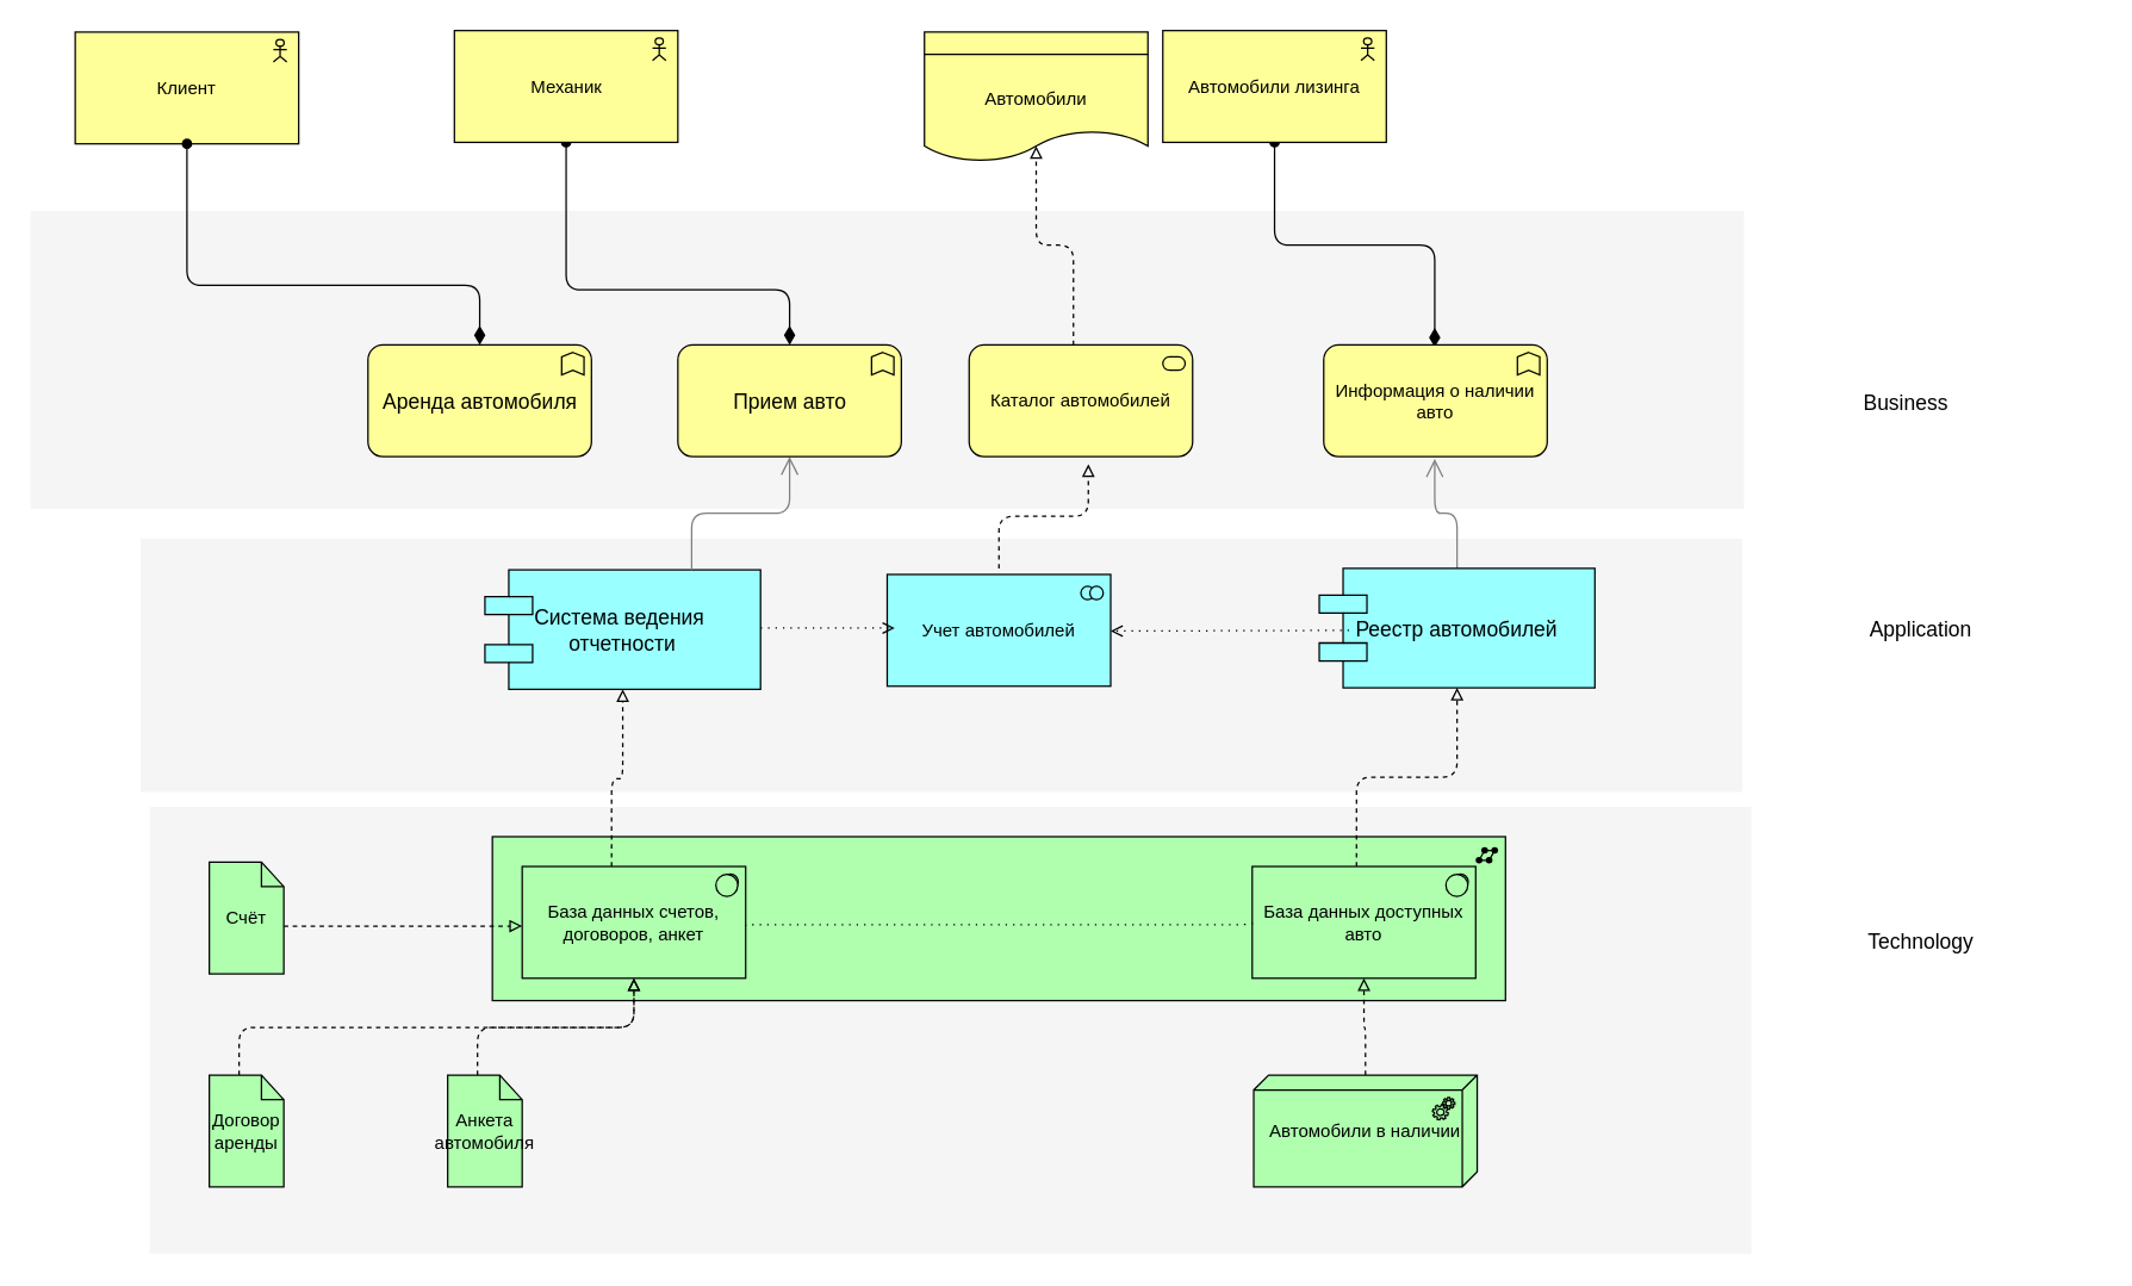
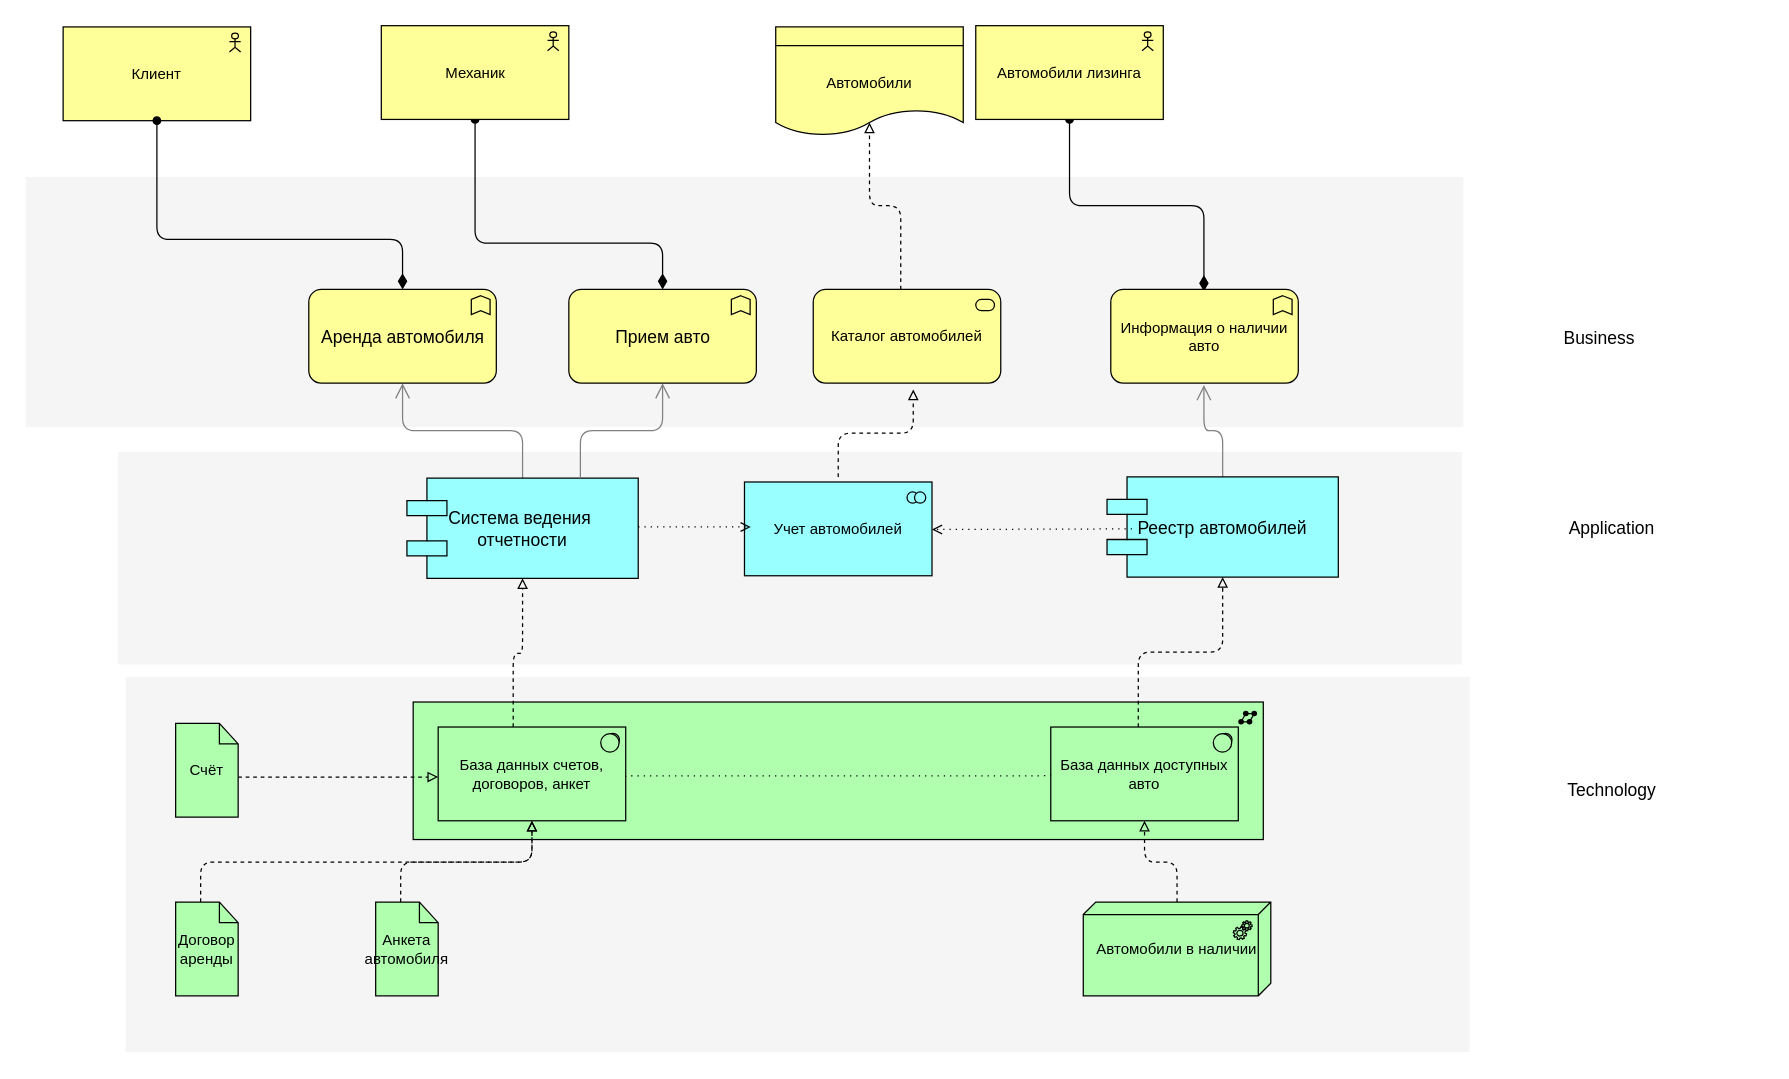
  <mxCell id="0" />
  <mxCell id="1" parent="0" />
  <mxCell id="2" value="" style="whiteSpace=wrap;html=1;strokeColor=none;strokeWidth=1;fillColor=#f5f5f5;fontSize=14;" vertex="1" parent="1"><mxGeometry x="100" y="541" width="1075" height="300" as="geometry" /></mxCell>
  <mxCell id="3" value="" style="whiteSpace=wrap;html=1;strokeColor=none;strokeWidth=1;fillColor=#f5f5f5;fontSize=14;" vertex="1" parent="1"><mxGeometry x="94" y="361" width="1075" height="170" as="geometry" /></mxCell>
  <mxCell id="4" value="" style="whiteSpace=wrap;html=1;strokeColor=none;strokeWidth=1;fillColor=#f5f5f5;fontSize=14;" vertex="1" parent="1"><mxGeometry x="20" y="141" width="1150" height="200" as="geometry" /></mxCell>
+ <mxCell id="5" style="edgeStyle=elbowEdgeStyle;rounded=1;elbow=vertical;html=1;startSize=10;endArrow=open;endFill=0;endSize=10;jettySize=auto;orthogonalLoop=1;strokeColor=#808080;fontSize=14;" edge="1" parent="1" source="6" target="10"><mxGeometry relative="1" as="geometry" /></mxCell>
  <mxCell id="6" value="Система ведения &#10;отчетности" style="shape=component;align=center;fillColor=#99ffff;gradientColor=none;fontSize=14;" vertex="1" parent="1"><mxGeometry x="325" y="382" width="185" height="80" as="geometry" /></mxCell>
  <mxCell id="7" style="edgeStyle=elbowEdgeStyle;rounded=1;elbow=vertical;html=1;startSize=10;endArrow=open;endFill=0;endSize=10;jettySize=auto;orthogonalLoop=1;strokeColor=#808080;fontSize=14;exitX=0.75;exitY=0;exitDx=0;exitDy=0;" edge="1" parent="1" source="6"><mxGeometry relative="1" as="geometry"><mxPoint x="529.5" y="381" as="sourcePoint" /><mxPoint x="529.5" y="306" as="targetPoint" /></mxGeometry></mxCell>
  <mxCell id="8" style="edgeStyle=elbowEdgeStyle;rounded=1;elbow=vertical;html=1;startSize=10;endArrow=open;endFill=0;endSize=10;jettySize=auto;orthogonalLoop=1;strokeColor=#808080;fontSize=14;" edge="1" parent="1" source="9"><mxGeometry relative="1" as="geometry"><mxPoint x="962.5" y="307.5" as="targetPoint" /></mxGeometry></mxCell>
  <mxCell id="9" value="Реестр автомобилей" style="shape=component;align=center;fillColor=#99ffff;gradientColor=none;fontSize=14;" vertex="1" parent="1"><mxGeometry x="885" y="381" width="185" height="80" as="geometry" /></mxCell>
  <mxCell id="10" value="Аренда автомобиля" style="html=1;whiteSpace=wrap;fillColor=#ffff99;shape=mxgraph.archimate3.application;appType=func;archiType=rounded;fontSize=14;" vertex="1" parent="1"><mxGeometry x="246.5" y="231" width="150" height="75" as="geometry" /></mxCell>
  <mxCell id="11" value="Technology" style="text;html=1;strokeColor=none;fillColor=none;align=center;verticalAlign=middle;whiteSpace=wrap;fontSize=14;" vertex="1" parent="1"><mxGeometry x="1169" y="622" width="240" height="20" as="geometry" /></mxCell>
  <mxCell id="12" value="Application" style="text;html=1;strokeColor=none;fillColor=none;align=center;verticalAlign=middle;whiteSpace=wrap;fontSize=14;" vertex="1" parent="1"><mxGeometry x="1169" y="412" width="240" height="20" as="geometry" /></mxCell>
  <mxCell id="13" value="Business" style="text;html=1;strokeColor=none;fillColor=none;align=center;verticalAlign=middle;whiteSpace=wrap;fontSize=14;" vertex="1" parent="1"><mxGeometry x="1159" y="260" width="240" height="20" as="geometry" /></mxCell>
  <mxCell id="14" value="Клиент" style="html=1;outlineConnect=0;whiteSpace=wrap;fillColor=#ffff99;shape=mxgraph.archimate3.application;appType=actor;archiType=square;" vertex="1" parent="1"><mxGeometry x="50" y="21" width="150" height="75" as="geometry" /></mxCell>
  <mxCell id="15" value="" style="html=1;endArrow=diamondThin;endFill=1;edgeStyle=elbowEdgeStyle;elbow=vertical;endSize=10;exitX=0.5;exitY=1;exitDx=0;exitDy=0;exitPerimeter=0;startArrow=oval;startFill=1;entryX=0.5;entryY=0;entryDx=0;entryDy=0;entryPerimeter=0;" edge="1" parent="1" source="14" target="10"><mxGeometry width="160" relative="1" as="geometry"><mxPoint x="130" y="101" as="sourcePoint" /><mxPoint x="290" y="101" as="targetPoint" /><Array as="points"><mxPoint x="125" y="191" /></Array></mxGeometry></mxCell>
  <mxCell id="16" value="Прием авто" style="html=1;whiteSpace=wrap;fillColor=#ffff99;shape=mxgraph.archimate3.application;appType=func;archiType=rounded;fontSize=14;" vertex="1" parent="1"><mxGeometry x="454.5" y="231" width="150" height="75" as="geometry" /></mxCell>
  <mxCell id="17" value="Каталог автомобилей" style="html=1;outlineConnect=0;whiteSpace=wrap;fillColor=#ffff99;shape=mxgraph.archimate3.application;appType=serv;archiType=rounded;" vertex="1" parent="1"><mxGeometry x="650" y="231" width="150" height="75" as="geometry" /></mxCell>
  <mxCell id="18" value="" style="html=1;endArrow=diamondThin;endFill=1;edgeStyle=elbowEdgeStyle;elbow=vertical;endSize=10;entryX=0.5;entryY=0;entryDx=0;entryDy=0;entryPerimeter=0;startArrow=oval;startFill=1;exitX=0.5;exitY=1;exitDx=0;exitDy=0;exitPerimeter=0;" edge="1" parent="1" source="42"><mxGeometry width="160" relative="1" as="geometry"><mxPoint x="860" y="121" as="sourcePoint" /><mxPoint x="962.5" y="232.5" as="targetPoint" /></mxGeometry></mxCell>
  <mxCell id="19" value="" style="html=1;outlineConnect=0;whiteSpace=wrap;fillColor=#AFFFAF;shape=mxgraph.archimate3.application;appType=netw;archiType=square;" vertex="1" parent="1"><mxGeometry x="330" y="561" width="680" height="110" as="geometry" /></mxCell>
  <mxCell id="20" value="База данных счетов, договоров, анкет" style="html=1;outlineConnect=0;whiteSpace=wrap;fillColor=#AFFFAF;shape=mxgraph.archimate3.application;appType=sysSw;archiType=square;" vertex="1" parent="1"><mxGeometry x="350" y="581" width="150" height="75" as="geometry" /></mxCell>
  <mxCell id="21" value="База данных доступных авто" style="html=1;outlineConnect=0;whiteSpace=wrap;fillColor=#AFFFAF;shape=mxgraph.archimate3.application;appType=sysSw;archiType=square;" vertex="1" parent="1"><mxGeometry x="840" y="581" width="150" height="75" as="geometry" /></mxCell>
  <mxCell id="22" value="" style="edgeStyle=elbowEdgeStyle;html=1;endArrow=block;elbow=vertical;endFill=0;dashed=1;entryX=0.5;entryY=1;entryDx=0;entryDy=0;" edge="1" parent="1" target="6"><mxGeometry width="160" relative="1" as="geometry"><mxPoint x="410" y="581" as="sourcePoint" /><mxPoint x="570" y="581" as="targetPoint" /></mxGeometry></mxCell>
  <mxCell id="23" value="" style="edgeStyle=elbowEdgeStyle;html=1;endArrow=block;elbow=vertical;endFill=0;dashed=1;" edge="1" parent="1" target="9"><mxGeometry width="160" relative="1" as="geometry"><mxPoint x="910" y="581" as="sourcePoint" /><mxPoint x="1070" y="581" as="targetPoint" /></mxGeometry></mxCell>
  <mxCell id="24" value="Счёт" style="html=1;outlineConnect=0;whiteSpace=wrap;fillColor=#AFFFAF;shape=mxgraph.archimate3.artifact;" vertex="1" parent="1"><mxGeometry x="140" y="578" width="50" height="75" as="geometry" /></mxCell>
  <mxCell id="25" value="Договор аренды" style="html=1;outlineConnect=0;whiteSpace=wrap;fillColor=#AFFFAF;shape=mxgraph.archimate3.artifact;" vertex="1" parent="1"><mxGeometry x="140" y="721" width="50" height="75" as="geometry" /></mxCell>
  <mxCell id="26" value="Анкета автомобиля" style="html=1;outlineConnect=0;whiteSpace=wrap;fillColor=#AFFFAF;shape=mxgraph.archimate3.artifact;" vertex="1" parent="1"><mxGeometry x="300" y="721" width="50" height="75" as="geometry" /></mxCell>
  <mxCell id="27" value="" style="edgeStyle=elbowEdgeStyle;html=1;endArrow=none;elbow=vertical;dashed=1;startFill=0;dashPattern=1 4;entryX=0;entryY=0.5;entryDx=0;entryDy=0;entryPerimeter=0;" edge="1" parent="1" target="21"><mxGeometry width="160" relative="1" as="geometry"><mxPoint x="500" y="621" as="sourcePoint" /><mxPoint x="660" y="621" as="targetPoint" /></mxGeometry></mxCell>
  <mxCell id="28" value="" style="edgeStyle=elbowEdgeStyle;html=1;endArrow=block;elbow=vertical;endFill=0;dashed=1;" edge="1" parent="1"><mxGeometry width="160" relative="1" as="geometry"><mxPoint x="190" y="621" as="sourcePoint" /><mxPoint x="350" y="621" as="targetPoint" /></mxGeometry></mxCell>
  <mxCell id="29" value="" style="edgeStyle=elbowEdgeStyle;html=1;endArrow=block;elbow=vertical;endFill=0;dashed=1;entryX=0.5;entryY=1;entryDx=0;entryDy=0;entryPerimeter=0;" edge="1" parent="1" target="20"><mxGeometry width="160" relative="1" as="geometry"><mxPoint x="160" y="721" as="sourcePoint" /><mxPoint x="320" y="721" as="targetPoint" /></mxGeometry></mxCell>
  <mxCell id="30" value="" style="edgeStyle=elbowEdgeStyle;html=1;endArrow=block;elbow=vertical;endFill=0;dashed=1;entryX=0.5;entryY=1;entryDx=0;entryDy=0;entryPerimeter=0;" edge="1" parent="1" target="20"><mxGeometry width="160" relative="1" as="geometry"><mxPoint x="320" y="721" as="sourcePoint" /><mxPoint x="480" y="721" as="targetPoint" /></mxGeometry></mxCell>
- <mxCell id="31" value="Автомобили в наличии" style="html=1;outlineConnect=0;whiteSpace=wrap;fillColor=#AFFFAF;shape=mxgraph.archimate3.tech;techType=equipment;" vertex="1" parent="1"><mxGeometry x="841" y="721" width="150" height="75" as="geometry" /></mxCell>
+ <mxCell id="31" value="Автомобили в наличии" style="html=1;outlineConnect=0;whiteSpace=wrap;fillColor=#AFFFAF;shape=mxgraph.archimate3.tech;techType=equipment;" vertex="1" parent="1"><mxGeometry x="866" y="721" width="150" height="75" as="geometry" /></mxCell>
  <mxCell id="32" value="" style="edgeStyle=elbowEdgeStyle;html=1;endArrow=block;elbow=vertical;endFill=0;dashed=1;entryX=0.5;entryY=1;entryDx=0;entryDy=0;entryPerimeter=0;exitX=0.5;exitY=0;exitDx=0;exitDy=0;exitPerimeter=0;" edge="1" parent="1" target="21" source="31"><mxGeometry width="160" relative="1" as="geometry"><mxPoint x="870" y="721" as="sourcePoint" /><mxPoint x="1030" y="721" as="targetPoint" /></mxGeometry></mxCell>
  <mxCell id="33" value="Автомобили" style="html=1;outlineConnect=0;whiteSpace=wrap;fillColor=#ffff99;shape=mxgraph.archimate3.representation;" vertex="1" parent="1"><mxGeometry x="620" y="21" width="150" height="90" as="geometry" /></mxCell>
  <mxCell id="34" value="" style="edgeStyle=elbowEdgeStyle;html=1;endArrow=block;elbow=vertical;endFill=0;dashed=1;entryX=0.5;entryY=0.85;entryDx=0;entryDy=0;entryPerimeter=0;" edge="1" parent="1" target="33"><mxGeometry width="160" relative="1" as="geometry"><mxPoint x="720" y="231" as="sourcePoint" /><mxPoint x="880" y="231" as="targetPoint" /></mxGeometry></mxCell>
  <mxCell id="35" value="Учет автомобилей" style="html=1;outlineConnect=0;whiteSpace=wrap;fillColor=#99ffff;shape=mxgraph.archimate3.application;appType=collab;archiType=square;" vertex="1" parent="1"><mxGeometry x="595" y="385" width="150" height="75" as="geometry" /></mxCell>
  <mxCell id="36" value="" style="edgeStyle=elbowEdgeStyle;html=1;endArrow=open;elbow=vertical;endFill=0;dashed=1;dashPattern=1 4;" edge="1" parent="1"><mxGeometry width="160" relative="1" as="geometry"><mxPoint x="510" y="421" as="sourcePoint" /><mxPoint x="600" y="421" as="targetPoint" /></mxGeometry></mxCell>
  <mxCell id="37" value="" style="edgeStyle=elbowEdgeStyle;html=1;endArrow=open;elbow=vertical;endFill=0;dashed=1;dashPattern=1 4;entryX=1;entryY=0.5;entryDx=0;entryDy=0;entryPerimeter=0;exitX=0.108;exitY=0.519;exitDx=0;exitDy=0;exitPerimeter=0;" edge="1" parent="1" source="9" target="35"><mxGeometry width="160" relative="1" as="geometry"><mxPoint x="810" y="421" as="sourcePoint" /><mxPoint x="970" y="421" as="targetPoint" /></mxGeometry></mxCell>
  <mxCell id="38" value="" style="edgeStyle=elbowEdgeStyle;html=1;endArrow=block;elbow=vertical;endFill=0;dashed=1;" edge="1" parent="1"><mxGeometry width="160" relative="1" as="geometry"><mxPoint x="670" y="381" as="sourcePoint" /><mxPoint x="730" y="311" as="targetPoint" /></mxGeometry></mxCell>
  <mxCell id="39" value="Информация о наличии авто" style="html=1;outlineConnect=0;whiteSpace=wrap;fillColor=#ffff99;shape=mxgraph.archimate3.application;appType=func;archiType=rounded;" vertex="1" parent="1"><mxGeometry x="888" y="231" width="150" height="75" as="geometry" /></mxCell>
  <mxCell id="40" value="" style="html=1;endArrow=diamondThin;endFill=1;edgeStyle=elbowEdgeStyle;elbow=vertical;endSize=10;startArrow=oval;startFill=1;entryX=0.5;entryY=0;entryDx=0;entryDy=0;entryPerimeter=0;exitX=0.5;exitY=1;exitDx=0;exitDy=0;exitPerimeter=0;" edge="1" parent="1" source="41" target="16"><mxGeometry width="160" relative="1" as="geometry"><mxPoint x="380" y="121" as="sourcePoint" /><mxPoint x="530" y="201" as="targetPoint" /><Array as="points"><mxPoint x="384.5" y="194" /></Array></mxGeometry></mxCell>
  <mxCell id="41" value="Механик" style="html=1;outlineConnect=0;whiteSpace=wrap;fillColor=#ffff99;shape=mxgraph.archimate3.application;appType=actor;archiType=square;" vertex="1" parent="1"><mxGeometry x="304.5" y="20" width="150" height="75" as="geometry" /></mxCell>
  <mxCell id="42" value="Автомобили лизинга" style="html=1;outlineConnect=0;whiteSpace=wrap;fillColor=#ffff99;shape=mxgraph.archimate3.application;appType=actor;archiType=square;" vertex="1" parent="1"><mxGeometry x="780" y="20" width="150" height="75" as="geometry" /></mxCell>
